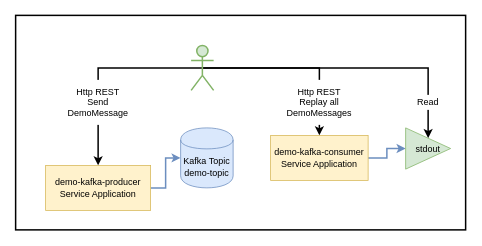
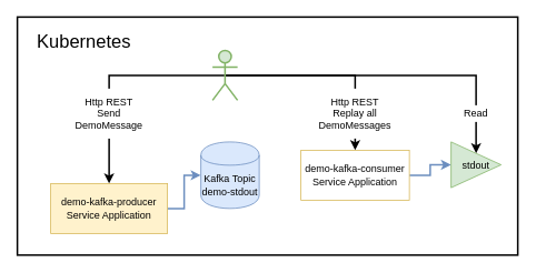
  <mxCell id="0" />
  <mxCell id="1" parent="0" />
  <mxCell id="2" value="" style="rounded=0;whiteSpace=wrap;html=1;strokeWidth=2;fillColor=#ffffff;align=left;" vertex="1" parent="1"><mxGeometry x="20" y="20" width="600" height="286" as="geometry" /></mxCell>
  <mxCell id="3" style="edgeStyle=orthogonalEdgeStyle;rounded=0;orthogonalLoop=1;jettySize=auto;html=1;exitX=1;exitY=0.5;exitDx=0;exitDy=0;entryX=0;entryY=0.5;entryDx=0;entryDy=0;strokeWidth=2;fillColor=#dae8fc;strokeColor=#6c8ebf;" edge="1" parent="1" source="4" target="5"><mxGeometry relative="1" as="geometry" /></mxCell>
  <mxCell id="4" value="demo-kafka-producer&lt;br&gt;Service Application" style="rounded=0;whiteSpace=wrap;html=1;fillColor=#fff2cc;strokeColor=#d6b656;" vertex="1" parent="1"><mxGeometry x="60" y="220" width="140" height="60" as="geometry" /></mxCell>
- <mxCell id="5" value="Kafka Topic&lt;br&gt;demo-topic" style="shape=cylinder;whiteSpace=wrap;html=1;boundedLbl=1;backgroundOutline=1;fillColor=#dae8fc;strokeColor=#6c8ebf;" vertex="1" parent="1"><mxGeometry x="240" y="170" width="70" height="80" as="geometry" /></mxCell>
+ <mxCell id="5" value="Kafka Topic&lt;br&gt;demo-stdout" style="shape=cylinder;whiteSpace=wrap;html=1;boundedLbl=1;backgroundOutline=1;fillColor=#dae8fc;strokeColor=#6c8ebf;" vertex="1" parent="1"><mxGeometry x="240" y="170" width="70" height="80" as="geometry" /></mxCell>
  <mxCell id="6" style="edgeStyle=orthogonalEdgeStyle;rounded=0;orthogonalLoop=1;jettySize=auto;html=1;exitX=1;exitY=0.5;exitDx=0;exitDy=0;entryX=0;entryY=0.5;entryDx=0;entryDy=0;fillColor=#dae8fc;strokeColor=#6c8ebf;strokeWidth=2;" edge="1" parent="1" source="7" target="12"><mxGeometry relative="1" as="geometry" /></mxCell>
- <mxCell id="7" value="demo-kafka-consumer&lt;br&gt;Service Application" style="rounded=0;whiteSpace=wrap;html=1;fillColor=#fff2cc;strokeColor=#d6b656;" vertex="1" parent="1"><mxGeometry x="360" y="180" width="130" height="60" as="geometry" /></mxCell>
+ <mxCell id="7" value="demo-kafka-consumer&lt;br&gt;Service Application" style="rounded=0;whiteSpace=wrap;html=1;fillColor=#ffffff;strokeColor=#d6b656;" vertex="1" parent="1"><mxGeometry x="360" y="180" width="130" height="60" as="geometry" /></mxCell>
  <mxCell id="8" style="edgeStyle=orthogonalEdgeStyle;rounded=0;orthogonalLoop=1;jettySize=auto;html=1;exitX=0.5;exitY=0.5;exitDx=0;exitDy=0;exitPerimeter=0;entryX=0.5;entryY=0;entryDx=0;entryDy=0;strokeWidth=2;" edge="1" parent="1" source="11" target="4"><mxGeometry relative="1" as="geometry" /></mxCell>
  <mxCell id="9" style="edgeStyle=orthogonalEdgeStyle;rounded=0;orthogonalLoop=1;jettySize=auto;html=1;exitX=0.5;exitY=0.5;exitDx=0;exitDy=0;exitPerimeter=0;entryX=0.5;entryY=0;entryDx=0;entryDy=0;strokeWidth=2;" edge="1" parent="1" source="11" target="7"><mxGeometry relative="1" as="geometry" /></mxCell>
  <mxCell id="10" style="edgeStyle=orthogonalEdgeStyle;rounded=0;orthogonalLoop=1;jettySize=auto;html=1;exitX=0.5;exitY=0.5;exitDx=0;exitDy=0;exitPerimeter=0;strokeWidth=2;" edge="1" parent="1" source="11" target="12"><mxGeometry relative="1" as="geometry"><mxPoint x="570" y="70" as="targetPoint" /></mxGeometry></mxCell>
  <mxCell id="11" value="" style="shape=umlActor;verticalLabelPosition=bottom;labelBackgroundColor=#ffffff;verticalAlign=top;html=1;outlineConnect=0;strokeWidth=2;fillColor=#d5e8d4;strokeColor=#82b366;" vertex="1" parent="1"><mxGeometry x="254" y="60" width="30" height="60" as="geometry" /></mxCell>
  <mxCell id="12" value="stdout" style="triangle;whiteSpace=wrap;html=1;fillColor=#d5e8d4;strokeColor=#82b366;" vertex="1" parent="1"><mxGeometry x="540" y="170" width="60" height="55" as="geometry" /></mxCell>
  <mxCell id="13" value="Http REST&lt;br&gt;Send&lt;br&gt;DemoMessage" style="text;html=1;align=center;verticalAlign=middle;whiteSpace=wrap;rounded=0;rotation=0;fillColor=#ffffff;" vertex="1" parent="1"><mxGeometry x="65" y="106" width="130" height="60" as="geometry" /></mxCell>
  <mxCell id="14" value="Http REST&lt;br&gt;Replay all DemoMessages" style="text;html=1;align=center;verticalAlign=middle;whiteSpace=wrap;rounded=0;rotation=0;fillColor=#ffffff;" vertex="1" parent="1"><mxGeometry x="360" y="106" width="130" height="60" as="geometry" /></mxCell>
  <mxCell id="15" value="Read" style="text;html=1;align=center;verticalAlign=middle;whiteSpace=wrap;rounded=0;rotation=0;fillColor=#ffffff;" vertex="1" parent="1"><mxGeometry x="545" y="126" width="50" height="20" as="geometry" /></mxCell>
+ <mxCell id="16" value="Kubernetes" style="text;html=1;strokeColor=none;fillColor=none;align=center;verticalAlign=middle;whiteSpace=wrap;rounded=0;strokeWidth=1;fontSize=22;" vertex="1" parent="1"><mxGeometry x="40" y="40" width="120" height="20" as="geometry" /></mxCell>
